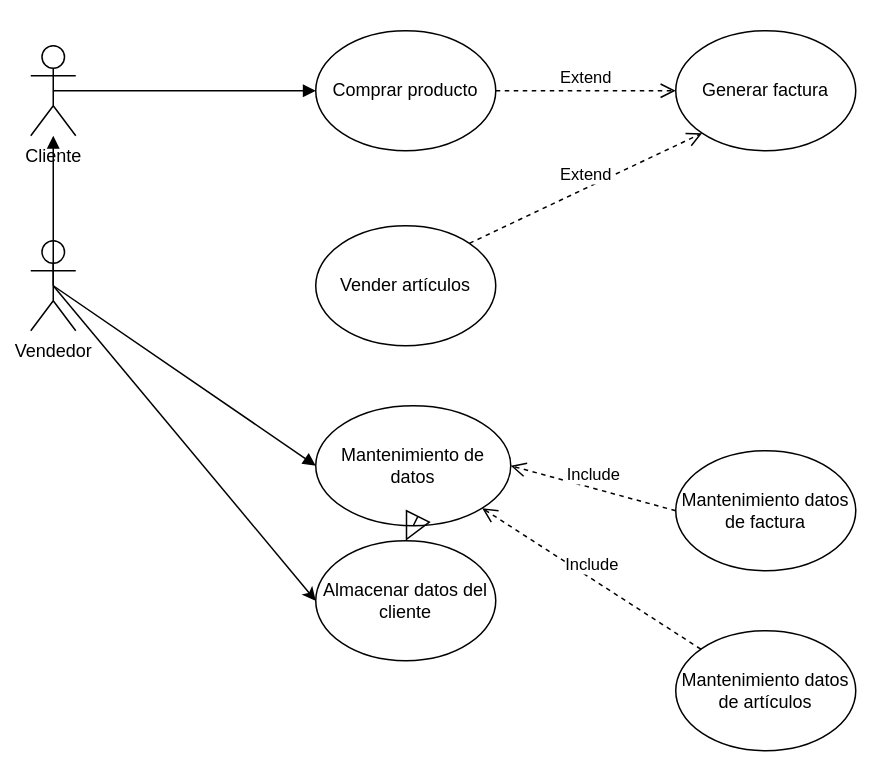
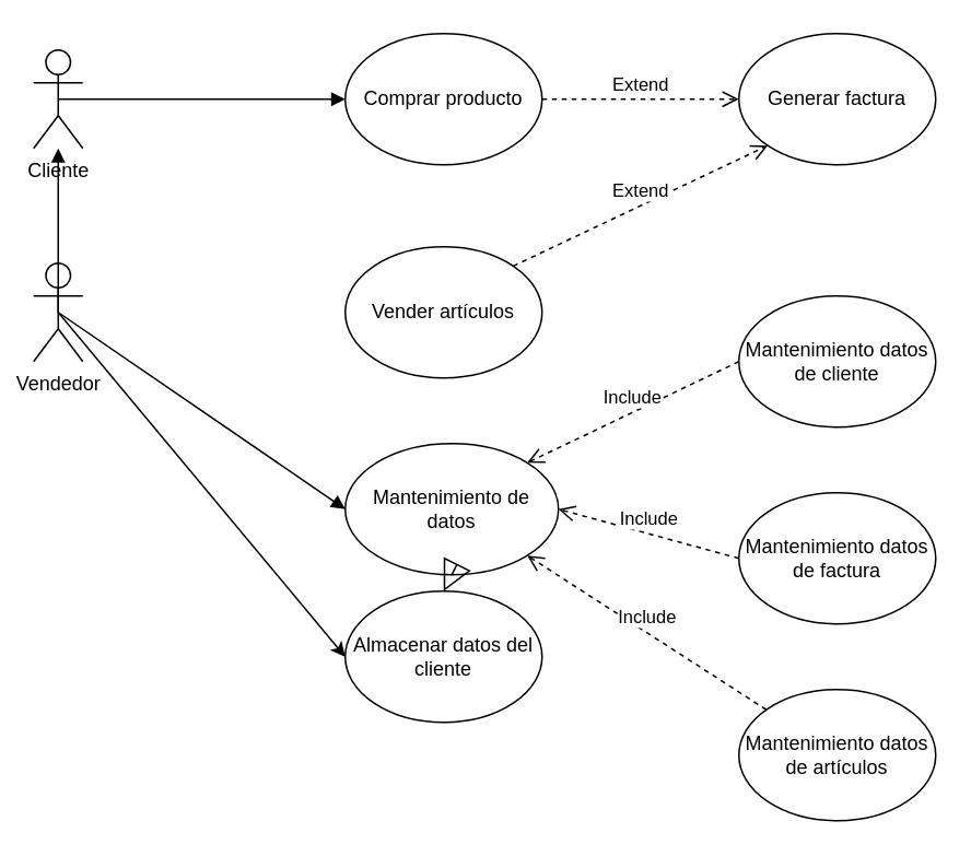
  <mxCell id="0" />
  <mxCell id="1" parent="0" />
  <mxCell id="2" value="Cliente" style="shape=umlActor;verticalLabelPosition=bottom;verticalAlign=top;html=1;outlineConnect=0;" vertex="1" parent="1"><mxGeometry x="20" y="30" width="30" height="60" as="geometry" /></mxCell>
  <mxCell id="3" value="Vendedor" style="shape=umlActor;verticalLabelPosition=bottom;verticalAlign=top;html=1;outlineConnect=0;" vertex="1" parent="1"><mxGeometry x="20" y="160" width="30" height="60" as="geometry" /></mxCell>
  <mxCell id="4" value="Vender artículos" style="ellipse;whiteSpace=wrap;html=1;" vertex="1" parent="1"><mxGeometry x="210" y="150" width="120" height="80" as="geometry" /></mxCell>
  <mxCell id="5" value="Comprar producto" style="ellipse;whiteSpace=wrap;html=1;" vertex="1" parent="1"><mxGeometry x="210" y="20" width="120" height="80" as="geometry" /></mxCell>
  <mxCell id="6" value="" style="html=1;verticalAlign=bottom;endArrow=block;rounded=0;exitX=0.5;exitY=0.5;exitDx=0;exitDy=0;exitPerimeter=0;" edge="1" parent="1" source="3" target="2"><mxGeometry width="80" relative="1" as="geometry"><mxPoint x="330" y="270" as="sourcePoint" /><mxPoint x="410" y="270" as="targetPoint" /></mxGeometry></mxCell>
  <mxCell id="7" value="" style="html=1;verticalAlign=bottom;endArrow=block;rounded=0;exitX=0.5;exitY=0.5;exitDx=0;exitDy=0;exitPerimeter=0;entryX=0;entryY=0.5;entryDx=0;entryDy=0;" edge="1" parent="1" source="2" target="5"><mxGeometry width="80" relative="1" as="geometry"><mxPoint x="80" y="59.38" as="sourcePoint" /><mxPoint x="210" y="59" as="targetPoint" /></mxGeometry></mxCell>
  <mxCell id="8" value="Almacenar datos del cliente" style="ellipse;whiteSpace=wrap;html=1;" vertex="1" parent="1"><mxGeometry x="210" y="360" width="120" height="80" as="geometry" /></mxCell>
  <mxCell id="9" value="" style="endArrow=classic;html=1;rounded=0;entryX=0;entryY=0.5;entryDx=0;entryDy=0;exitX=0.5;exitY=0.5;exitDx=0;exitDy=0;exitPerimeter=0;" edge="1" parent="1" source="3" target="8"><mxGeometry width="50" height="50" relative="1" as="geometry"><mxPoint x="340" y="290" as="sourcePoint" /><mxPoint x="390" y="240" as="targetPoint" /></mxGeometry></mxCell>
  <mxCell id="10" value="Generar factura" style="ellipse;whiteSpace=wrap;html=1;" vertex="1" parent="1"><mxGeometry x="450" y="20" width="120" height="80" as="geometry" /></mxCell>
  <mxCell id="11" value="Extend" style="html=1;verticalAlign=bottom;endArrow=open;dashed=1;endSize=8;rounded=0;entryX=0;entryY=0.5;entryDx=0;entryDy=0;exitX=1;exitY=0.5;exitDx=0;exitDy=0;" edge="1" parent="1" source="5" target="10"><mxGeometry relative="1" as="geometry"><mxPoint x="410" y="260" as="sourcePoint" /><mxPoint x="330" y="260" as="targetPoint" /></mxGeometry></mxCell>
  <mxCell id="12" value="Mantenimiento de datos" style="ellipse;whiteSpace=wrap;html=1;" vertex="1" parent="1"><mxGeometry x="210" y="270" width="130" height="80" as="geometry" /></mxCell>
  <mxCell id="13" value="" style="html=1;verticalAlign=bottom;endArrow=block;rounded=0;exitX=0.5;exitY=0.5;exitDx=0;exitDy=0;exitPerimeter=0;entryX=0;entryY=0.5;entryDx=0;entryDy=0;" edge="1" parent="1" source="3" target="12"><mxGeometry width="80" relative="1" as="geometry"><mxPoint x="330" y="260" as="sourcePoint" /><mxPoint x="410" y="260" as="targetPoint" /></mxGeometry></mxCell>
  <mxCell id="14" value="" style="endArrow=block;endSize=16;endFill=0;html=1;rounded=0;exitX=0.5;exitY=1;exitDx=0;exitDy=0;entryX=0.5;entryY=0;entryDx=0;entryDy=0;" edge="1" parent="1" source="12" target="8"><mxGeometry width="160" relative="1" as="geometry"><mxPoint x="270" y="440" as="sourcePoint" /><mxPoint x="350" y="430" as="targetPoint" /></mxGeometry></mxCell>
+ <mxCell id="15" value="Mantenimiento datos de cliente" style="ellipse;whiteSpace=wrap;html=1;" vertex="1" parent="1"><mxGeometry x="450" y="180" width="120" height="80" as="geometry" /></mxCell>
  <mxCell id="16" value="Mantenimiento datos de factura&lt;span style=&quot;color: rgba(0 , 0 , 0 , 0) ; font-family: monospace ; font-size: 0px&quot;&gt;%3CmxGraphModel%3E%3Croot%3E%3CmxCell%20id%3D%220%22%2F%3E%3CmxCell%20id%3D%221%22%20parent%3D%220%22%2F%3E%3CmxCell%20id%3D%222%22%20value%3D%22Mantenimiento%20datos%20de%20cliente%22%20style%3D%22ellipse%3BwhiteSpace%3Dwrap%3Bhtml%3D1%3B%22%20vertex%3D%221%22%20parent%3D%221%22%3E%3CmxGeometry%20x%3D%22510%22%20y%3D%22240%22%20width%3D%22120%22%20height%3D%2280%22%20as%3D%22geometry%22%2F%3E%3C%2FmxCell%3E%3C%2Froot%3E%3C%2FmxGraphModel%3E&lt;/span&gt;" style="ellipse;whiteSpace=wrap;html=1;" vertex="1" parent="1"><mxGeometry x="450" y="300" width="120" height="80" as="geometry" /></mxCell>
  <mxCell id="17" value="Mantenimiento datos de artículos&lt;span style=&quot;color: rgba(0 , 0 , 0 , 0) ; font-family: monospace ; font-size: 0px&quot;&gt;%3CmxGraphModel%3E%3Croot%3E%3CmxCell%20id%3D%220%22%2F%3E%3CmxCell%20id%3D%221%22%20parent%3D%220%22%2F%3E%3CmxCell%20id%3D%222%22%20value%3D%22Mantenimiento%20datos%20de%20cliente%22%20style%3D%22ellipse%3BwhiteSpace%3Dwrap%3Bhtml%3D1%3B%22%20vertex%3D%221%22%20parent%3D%221%22%3E%3CmxGeometry%20x%3D%22510%22%20y%3D%22240%22%20width%3D%22120%22%20height%3D%2280%22%20as%3D%22geometry%22%2F%3E%3C%2FmxCell%3E%3C%2Froot%3E%3C%2FmxGraphModel%3E&lt;/span&gt;" style="ellipse;whiteSpace=wrap;html=1;" vertex="1" parent="1"><mxGeometry x="450" y="420" width="120" height="80" as="geometry" /></mxCell>
+ <mxCell id="18" value="Include" style="html=1;verticalAlign=bottom;endArrow=open;dashed=1;endSize=8;rounded=0;entryX=1;entryY=0;entryDx=0;entryDy=0;exitX=0;exitY=0.5;exitDx=0;exitDy=0;" edge="1" parent="1" source="15" target="12"><mxGeometry relative="1" as="geometry"><mxPoint x="340" y="70" as="sourcePoint" /><mxPoint x="460" y="70" as="targetPoint" /></mxGeometry></mxCell>
  <mxCell id="19" value="Include" style="html=1;verticalAlign=bottom;endArrow=open;dashed=1;endSize=8;rounded=0;entryX=1;entryY=0.5;entryDx=0;entryDy=0;exitX=0;exitY=0.5;exitDx=0;exitDy=0;" edge="1" parent="1" source="16" target="12"><mxGeometry relative="1" as="geometry"><mxPoint x="460" y="230" as="sourcePoint" /><mxPoint x="330.962" y="291.716" as="targetPoint" /></mxGeometry></mxCell>
  <mxCell id="20" value="Include" style="html=1;verticalAlign=bottom;endArrow=open;dashed=1;endSize=8;rounded=0;entryX=1;entryY=1;entryDx=0;entryDy=0;" edge="1" parent="1" source="17" target="12"><mxGeometry relative="1" as="geometry"><mxPoint x="460" y="350" as="sourcePoint" /><mxPoint x="350" y="320" as="targetPoint" /></mxGeometry></mxCell>
  <mxCell id="21" value="Extend" style="html=1;verticalAlign=bottom;endArrow=open;dashed=1;endSize=8;rounded=0;entryX=0;entryY=1;entryDx=0;entryDy=0;exitX=1;exitY=0;exitDx=0;exitDy=0;" edge="1" parent="1" source="4" target="10"><mxGeometry relative="1" as="geometry"><mxPoint x="340" y="70" as="sourcePoint" /><mxPoint x="460" y="70" as="targetPoint" /></mxGeometry></mxCell>
